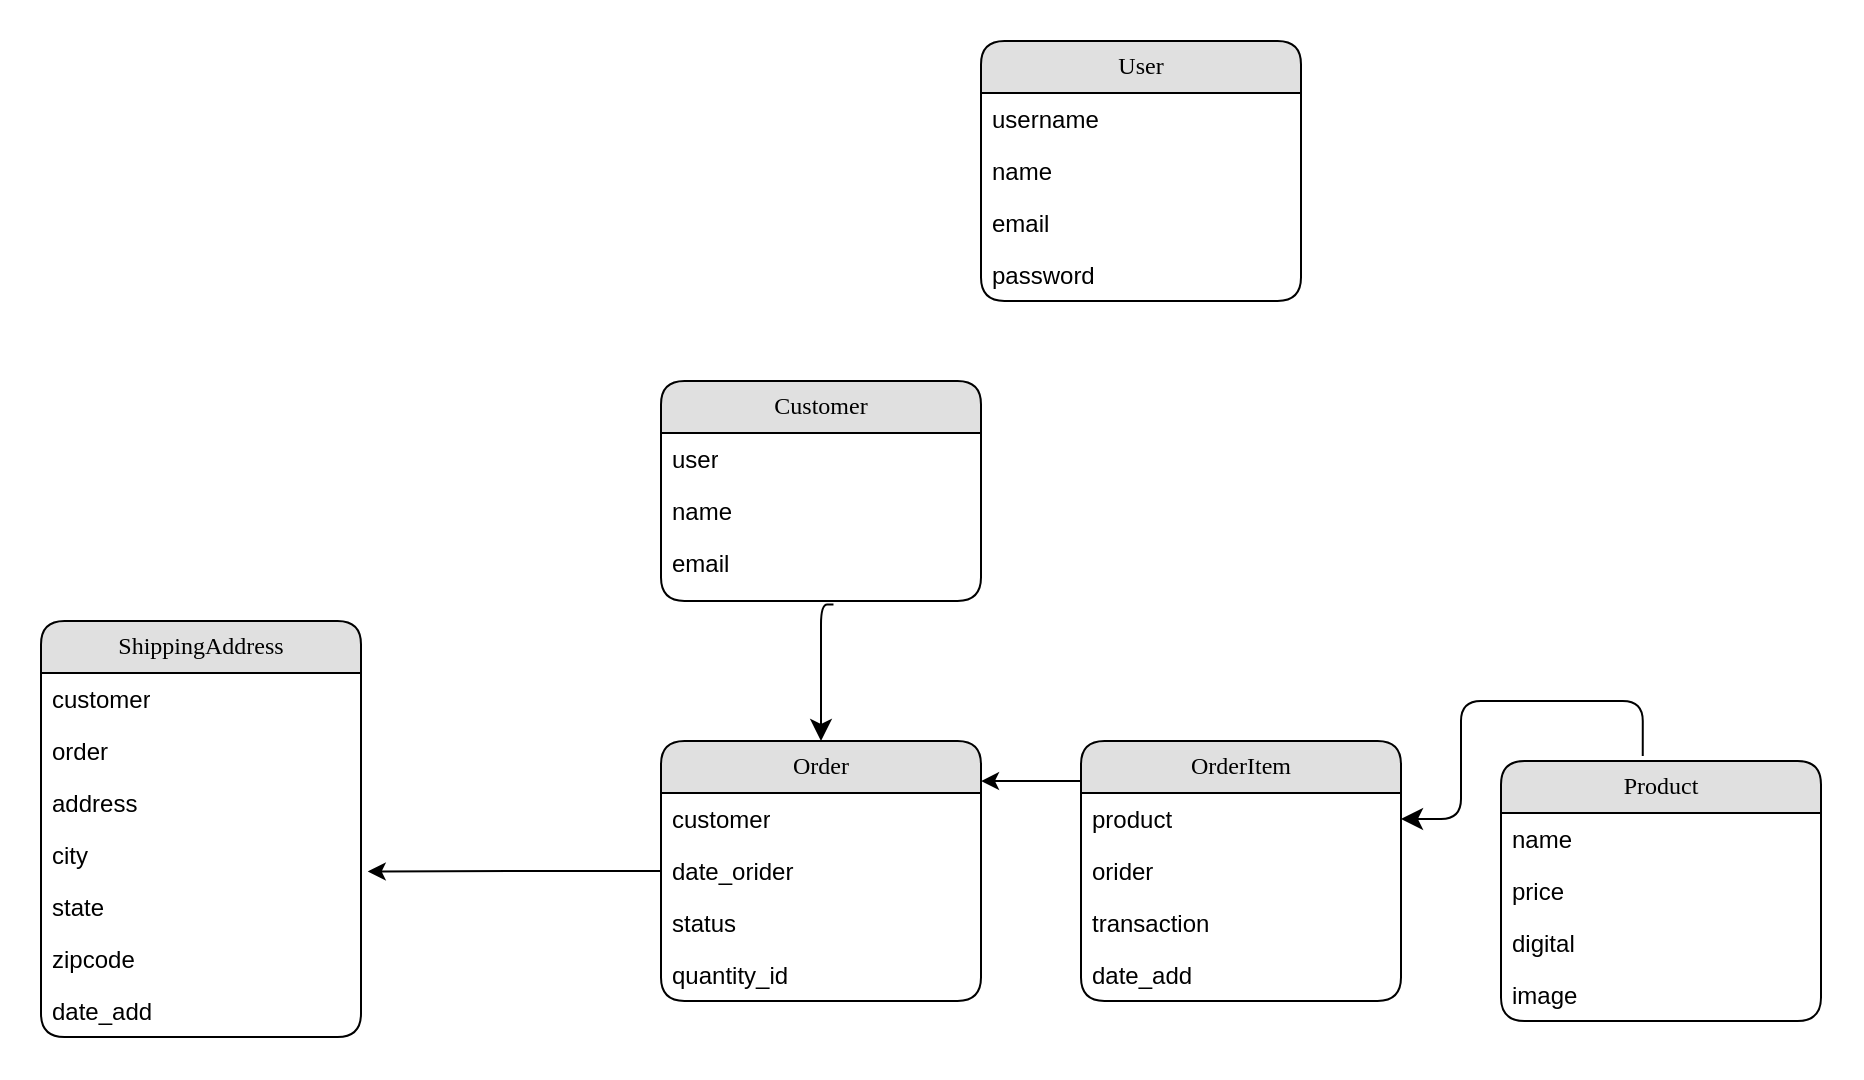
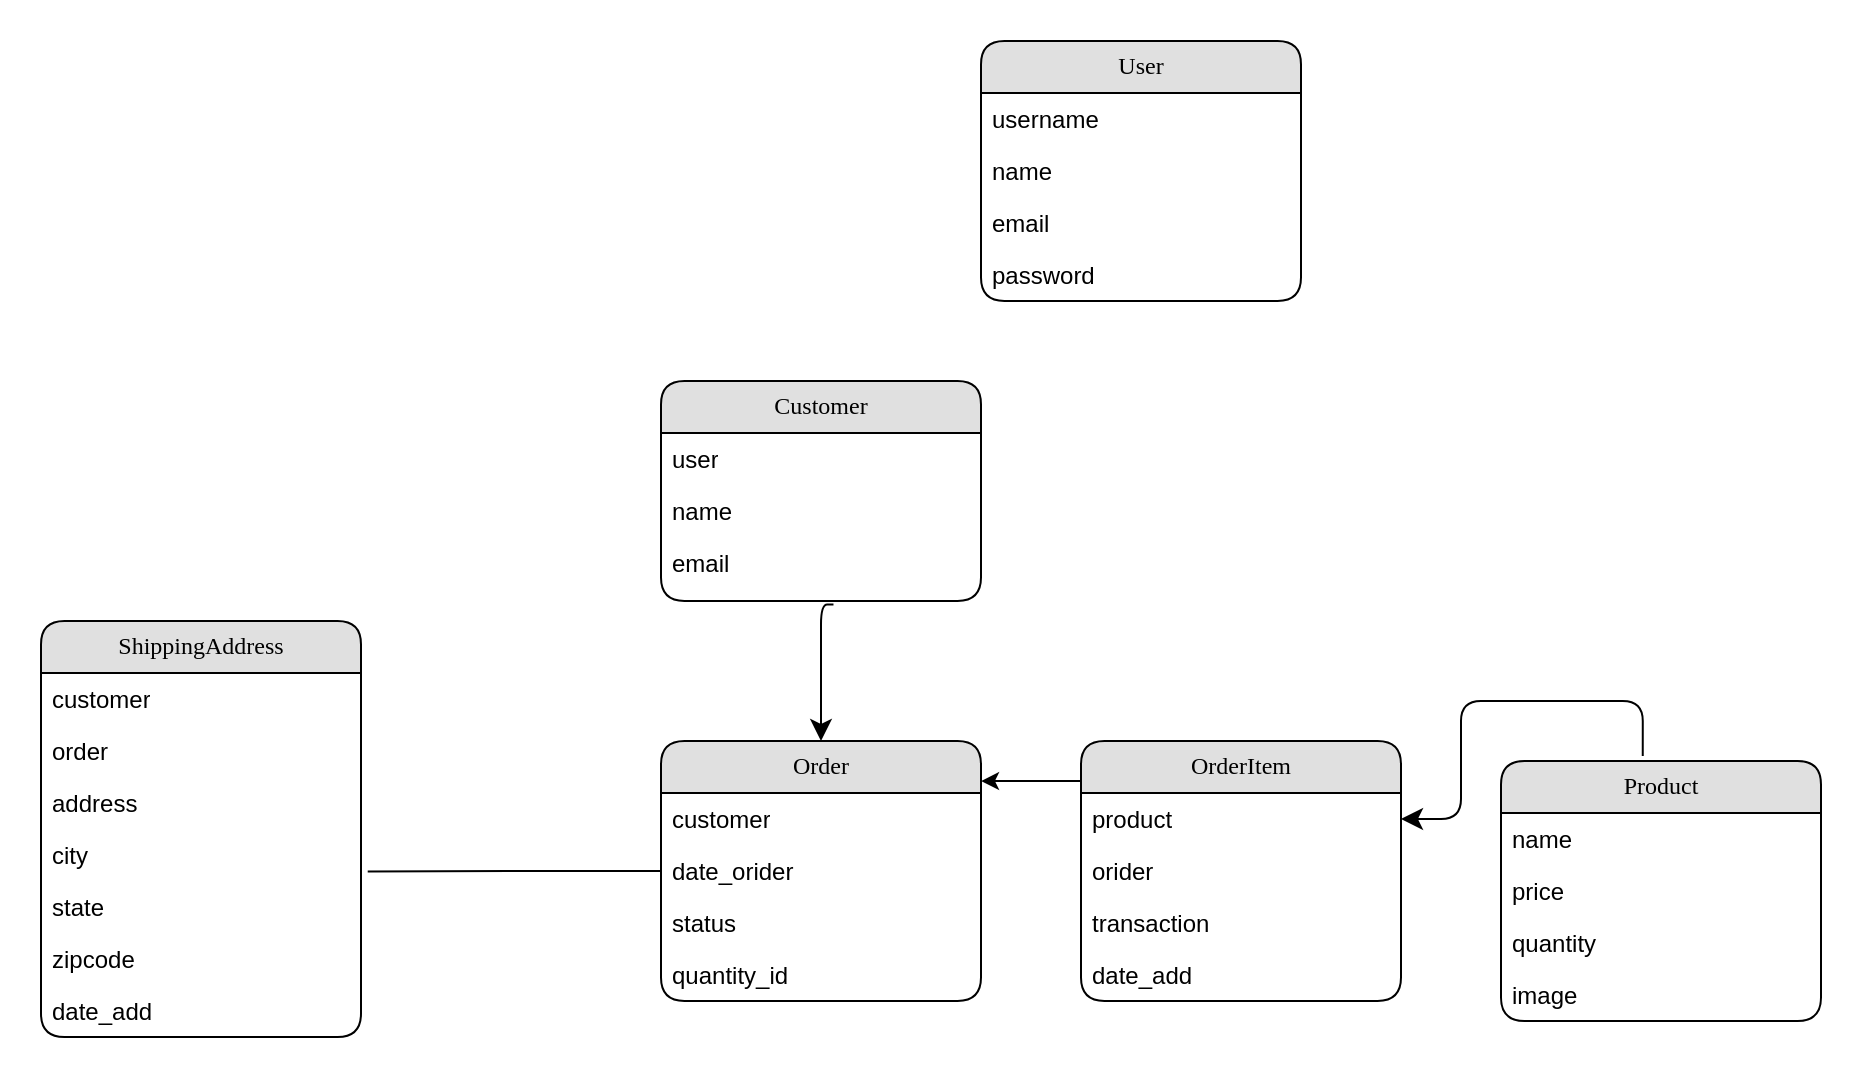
  <mxCell id="0" />
  <mxCell id="1" parent="0" />
  <mxCell id="2" style="edgeStyle=orthogonalEdgeStyle;html=1;labelBackgroundColor=none;startFill=0;startSize=8;endFill=1;endSize=8;fontFamily=Verdana;fontSize=12;entryX=0.5;entryY=0;entryDx=0;entryDy=0;exitX=0.539;exitY=1.053;exitDx=0;exitDy=0;exitPerimeter=0;" parent="1" source="37" target="4" edge="1"><mxGeometry relative="1" as="geometry"><mxPoint x="320" y="240" as="sourcePoint" /><mxPoint x="320" y="439" as="targetPoint" /><Array as="points"><mxPoint x="410" y="302" /></Array></mxGeometry></mxCell>
  <mxCell id="3" style="edgeStyle=orthogonalEdgeStyle;html=1;labelBackgroundColor=none;startFill=0;startSize=8;endFill=1;endSize=8;fontFamily=Verdana;fontSize=12;entryX=1;entryY=0.5;entryDx=0;entryDy=0;exitX=0.443;exitY=-0.019;exitDx=0;exitDy=0;exitPerimeter=0;" edge="1" parent="1" source="14" target="10"><mxGeometry relative="1" as="geometry"><mxPoint x="820" y="370" as="sourcePoint" /><mxPoint x="720" y="438.94" as="targetPoint" /><Array as="points"><mxPoint x="821" y="350" /><mxPoint x="730" y="350" /><mxPoint x="730" y="409" /></Array></mxGeometry></mxCell>
  <mxCell id="4" value="Order" style="swimlane;html=1;fontStyle=0;childLayout=stackLayout;horizontal=1;startSize=26;fillColor=#e0e0e0;horizontalStack=0;resizeParent=1;resizeLast=0;collapsible=1;marginBottom=0;swimlaneFillColor=#ffffff;align=center;rounded=1;shadow=0;comic=0;labelBackgroundColor=none;strokeWidth=1;fontFamily=Verdana;fontSize=12" vertex="1" parent="1"><mxGeometry x="330" y="370" width="160" height="130" as="geometry" /></mxCell>
  <mxCell id="5" value="customer" style="text;html=1;strokeColor=none;fillColor=none;spacingLeft=4;spacingRight=4;whiteSpace=wrap;overflow=hidden;rotatable=0;points=[[0,0.5],[1,0.5]];portConstraint=eastwest;" vertex="1" parent="4"><mxGeometry y="26" width="160" height="26" as="geometry" /></mxCell>
  <mxCell id="6" value="date_orider" style="text;html=1;strokeColor=none;fillColor=none;spacingLeft=4;spacingRight=4;whiteSpace=wrap;overflow=hidden;rotatable=0;points=[[0,0.5],[1,0.5]];portConstraint=eastwest;" vertex="1" parent="4"><mxGeometry y="52" width="160" height="26" as="geometry" /></mxCell>
  <mxCell id="7" value="status" style="text;html=1;strokeColor=none;fillColor=none;spacingLeft=4;spacingRight=4;whiteSpace=wrap;overflow=hidden;rotatable=0;points=[[0,0.5],[1,0.5]];portConstraint=eastwest;" vertex="1" parent="4"><mxGeometry y="78" width="160" height="26" as="geometry" /></mxCell>
  <mxCell id="8" value="quantity_id" style="text;html=1;strokeColor=none;fillColor=none;spacingLeft=4;spacingRight=4;whiteSpace=wrap;overflow=hidden;rotatable=0;points=[[0,0.5],[1,0.5]];portConstraint=eastwest;" vertex="1" parent="4"><mxGeometry y="104" width="160" height="26" as="geometry" /></mxCell>
  <mxCell id="9" value="OrderItem" style="swimlane;html=1;fontStyle=0;childLayout=stackLayout;horizontal=1;startSize=26;fillColor=#e0e0e0;horizontalStack=0;resizeParent=1;resizeLast=0;collapsible=1;marginBottom=0;swimlaneFillColor=#ffffff;align=center;rounded=1;shadow=0;comic=0;labelBackgroundColor=none;strokeWidth=1;fontFamily=Verdana;fontSize=12" vertex="1" parent="1"><mxGeometry x="540" y="370" width="160" height="130" as="geometry" /></mxCell>
  <mxCell id="10" value="product" style="text;html=1;strokeColor=none;fillColor=none;spacingLeft=4;spacingRight=4;whiteSpace=wrap;overflow=hidden;rotatable=0;points=[[0,0.5],[1,0.5]];portConstraint=eastwest;" vertex="1" parent="9"><mxGeometry y="26" width="160" height="26" as="geometry" /></mxCell>
  <mxCell id="11" value="orider" style="text;html=1;strokeColor=none;fillColor=none;spacingLeft=4;spacingRight=4;whiteSpace=wrap;overflow=hidden;rotatable=0;points=[[0,0.5],[1,0.5]];portConstraint=eastwest;" vertex="1" parent="9"><mxGeometry y="52" width="160" height="26" as="geometry" /></mxCell>
  <mxCell id="12" value="transaction" style="text;html=1;strokeColor=none;fillColor=none;spacingLeft=4;spacingRight=4;whiteSpace=wrap;overflow=hidden;rotatable=0;points=[[0,0.5],[1,0.5]];portConstraint=eastwest;" vertex="1" parent="9"><mxGeometry y="78" width="160" height="26" as="geometry" /></mxCell>
  <mxCell id="13" value="date_add" style="text;html=1;strokeColor=none;fillColor=none;spacingLeft=4;spacingRight=4;whiteSpace=wrap;overflow=hidden;rotatable=0;points=[[0,0.5],[1,0.5]];portConstraint=eastwest;" vertex="1" parent="9"><mxGeometry y="104" width="160" height="26" as="geometry" /></mxCell>
  <mxCell id="14" value="Product" style="swimlane;html=1;fontStyle=0;childLayout=stackLayout;horizontal=1;startSize=26;fillColor=#e0e0e0;horizontalStack=0;resizeParent=1;resizeLast=0;collapsible=1;marginBottom=0;swimlaneFillColor=#ffffff;align=center;rounded=1;shadow=0;comic=0;labelBackgroundColor=none;strokeWidth=1;fontFamily=Verdana;fontSize=12" vertex="1" parent="1"><mxGeometry x="750" y="380" width="160" height="130" as="geometry" /></mxCell>
  <mxCell id="15" value="name" style="text;html=1;strokeColor=none;fillColor=none;spacingLeft=4;spacingRight=4;whiteSpace=wrap;overflow=hidden;rotatable=0;points=[[0,0.5],[1,0.5]];portConstraint=eastwest;" vertex="1" parent="14"><mxGeometry y="26" width="160" height="26" as="geometry" /></mxCell>
  <mxCell id="16" value="price" style="text;html=1;strokeColor=none;fillColor=none;spacingLeft=4;spacingRight=4;whiteSpace=wrap;overflow=hidden;rotatable=0;points=[[0,0.5],[1,0.5]];portConstraint=eastwest;" vertex="1" parent="14"><mxGeometry y="52" width="160" height="26" as="geometry" /></mxCell>
- <mxCell id="17" value="digital" style="text;html=1;strokeColor=none;fillColor=none;spacingLeft=4;spacingRight=4;whiteSpace=wrap;overflow=hidden;rotatable=0;points=[[0,0.5],[1,0.5]];portConstraint=eastwest;" vertex="1" parent="14"><mxGeometry y="78" width="160" height="26" as="geometry" /></mxCell>
+ <mxCell id="17" value="quantity" style="text;html=1;strokeColor=none;fillColor=none;spacingLeft=4;spacingRight=4;whiteSpace=wrap;overflow=hidden;rotatable=0;points=[[0,0.5],[1,0.5]];portConstraint=eastwest;" vertex="1" parent="14"><mxGeometry y="78" width="160" height="26" as="geometry" /></mxCell>
  <mxCell id="18" value="image" style="text;html=1;strokeColor=none;fillColor=none;spacingLeft=4;spacingRight=4;whiteSpace=wrap;overflow=hidden;rotatable=0;points=[[0,0.5],[1,0.5]];portConstraint=eastwest;" vertex="1" parent="14"><mxGeometry y="104" width="160" height="26" as="geometry" /></mxCell>
  <mxCell id="19" value="" style="edgeStyle=orthogonalEdgeStyle;rounded=0;orthogonalLoop=1;jettySize=auto;html=1;exitX=0;exitY=0.154;exitDx=0;exitDy=0;exitPerimeter=0;entryX=1;entryY=0.154;entryDx=0;entryDy=0;entryPerimeter=0;" edge="1" parent="1" source="9" target="4"><mxGeometry relative="1" as="geometry" /></mxCell>
  <mxCell id="20" value="User" style="swimlane;html=1;fontStyle=0;childLayout=stackLayout;horizontal=1;startSize=26;fillColor=#e0e0e0;horizontalStack=0;resizeParent=1;resizeLast=0;collapsible=1;marginBottom=0;swimlaneFillColor=#ffffff;align=center;rounded=1;shadow=0;comic=0;labelBackgroundColor=none;strokeWidth=1;fontFamily=Verdana;fontSize=12" parent="1" vertex="1"><mxGeometry x="490" y="20" width="160" height="130" as="geometry" /></mxCell>
  <mxCell id="21" value="username" style="text;html=1;strokeColor=none;fillColor=none;spacingLeft=4;spacingRight=4;whiteSpace=wrap;overflow=hidden;rotatable=0;points=[[0,0.5],[1,0.5]];portConstraint=eastwest;" parent="20" vertex="1"><mxGeometry y="26" width="160" height="26" as="geometry" /></mxCell>
  <mxCell id="22" value="name" style="text;html=1;strokeColor=none;fillColor=none;spacingLeft=4;spacingRight=4;whiteSpace=wrap;overflow=hidden;rotatable=0;points=[[0,0.5],[1,0.5]];portConstraint=eastwest;" parent="20" vertex="1"><mxGeometry y="52" width="160" height="26" as="geometry" /></mxCell>
  <mxCell id="23" value="email" style="text;html=1;strokeColor=none;fillColor=none;spacingLeft=4;spacingRight=4;whiteSpace=wrap;overflow=hidden;rotatable=0;points=[[0,0.5],[1,0.5]];portConstraint=eastwest;" vertex="1" parent="20"><mxGeometry y="78" width="160" height="26" as="geometry" /></mxCell>
  <mxCell id="24" value="password" style="text;html=1;strokeColor=none;fillColor=none;spacingLeft=4;spacingRight=4;whiteSpace=wrap;overflow=hidden;rotatable=0;points=[[0,0.5],[1,0.5]];portConstraint=eastwest;" parent="20" vertex="1"><mxGeometry y="104" width="160" height="26" as="geometry" /></mxCell>
  <mxCell id="25" value="ShippingAddress" style="swimlane;html=1;fontStyle=0;childLayout=stackLayout;horizontal=1;startSize=26;fillColor=#e0e0e0;horizontalStack=0;resizeParent=1;resizeLast=0;collapsible=1;marginBottom=0;swimlaneFillColor=#ffffff;align=center;rounded=1;shadow=0;comic=0;labelBackgroundColor=none;strokeWidth=1;fontFamily=Verdana;fontSize=12" vertex="1" parent="1"><mxGeometry x="20" y="310" width="160" height="208" as="geometry" /></mxCell>
  <mxCell id="26" value="customer" style="text;html=1;strokeColor=none;fillColor=none;spacingLeft=4;spacingRight=4;whiteSpace=wrap;overflow=hidden;rotatable=0;points=[[0,0.5],[1,0.5]];portConstraint=eastwest;" vertex="1" parent="25"><mxGeometry y="26" width="160" height="26" as="geometry" /></mxCell>
  <mxCell id="27" value="order" style="text;html=1;strokeColor=none;fillColor=none;spacingLeft=4;spacingRight=4;whiteSpace=wrap;overflow=hidden;rotatable=0;points=[[0,0.5],[1,0.5]];portConstraint=eastwest;" vertex="1" parent="25"><mxGeometry y="52" width="160" height="26" as="geometry" /></mxCell>
  <mxCell id="28" value="address" style="text;html=1;strokeColor=none;fillColor=none;spacingLeft=4;spacingRight=4;whiteSpace=wrap;overflow=hidden;rotatable=0;points=[[0,0.5],[1,0.5]];portConstraint=eastwest;" vertex="1" parent="25"><mxGeometry y="78" width="160" height="26" as="geometry" /></mxCell>
  <mxCell id="29" value="city" style="text;html=1;strokeColor=none;fillColor=none;spacingLeft=4;spacingRight=4;whiteSpace=wrap;overflow=hidden;rotatable=0;points=[[0,0.5],[1,0.5]];portConstraint=eastwest;" vertex="1" parent="25"><mxGeometry y="104" width="160" height="26" as="geometry" /></mxCell>
  <mxCell id="30" value="state" style="text;html=1;strokeColor=none;fillColor=none;spacingLeft=4;spacingRight=4;whiteSpace=wrap;overflow=hidden;rotatable=0;points=[[0,0.5],[1,0.5]];portConstraint=eastwest;" vertex="1" parent="25"><mxGeometry y="130" width="160" height="26" as="geometry" /></mxCell>
  <mxCell id="31" value="zipcode" style="text;html=1;strokeColor=none;fillColor=none;spacingLeft=4;spacingRight=4;whiteSpace=wrap;overflow=hidden;rotatable=0;points=[[0,0.5],[1,0.5]];portConstraint=eastwest;" vertex="1" parent="25"><mxGeometry y="156" width="160" height="26" as="geometry" /></mxCell>
  <mxCell id="32" value="date_add" style="text;html=1;strokeColor=none;fillColor=none;spacingLeft=4;spacingRight=4;whiteSpace=wrap;overflow=hidden;rotatable=0;points=[[0,0.5],[1,0.5]];portConstraint=eastwest;" vertex="1" parent="25"><mxGeometry y="182" width="160" height="26" as="geometry" /></mxCell>
- <mxCell id="33" style="edgeStyle=orthogonalEdgeStyle;rounded=0;orthogonalLoop=1;jettySize=auto;html=1;exitX=0;exitY=0.5;exitDx=0;exitDy=0;entryX=1.021;entryY=0.817;entryDx=0;entryDy=0;entryPerimeter=0;" edge="1" parent="1" source="6" target="29"><mxGeometry relative="1" as="geometry" /></mxCell>
+ <mxCell id="33" style="edgeStyle=orthogonalEdgeStyle;rounded=0;orthogonalLoop=1;jettySize=auto;html=1;exitX=0;exitY=0.5;exitDx=0;exitDy=0;entryX=1.021;entryY=0.817;entryDx=0;entryDy=0;entryPerimeter=0;endArrow=none;" edge="1" parent="1" source="6" target="29"><mxGeometry relative="1" as="geometry" /></mxCell>
  <mxCell id="34" value="Customer" style="swimlane;html=1;fontStyle=0;childLayout=stackLayout;horizontal=1;startSize=26;fillColor=#e0e0e0;horizontalStack=0;resizeParent=1;resizeLast=0;collapsible=1;marginBottom=0;swimlaneFillColor=#ffffff;align=center;rounded=1;shadow=0;comic=0;labelBackgroundColor=none;strokeWidth=1;fontFamily=Verdana;fontSize=12" parent="1" vertex="1"><mxGeometry x="330" y="190" width="160" height="110" as="geometry" /></mxCell>
  <mxCell id="35" value="user" style="text;html=1;strokeColor=none;fillColor=none;spacingLeft=4;spacingRight=4;whiteSpace=wrap;overflow=hidden;rotatable=0;points=[[0,0.5],[1,0.5]];portConstraint=eastwest;" parent="34" vertex="1"><mxGeometry y="26" width="160" height="26" as="geometry" /></mxCell>
  <mxCell id="36" value="name" style="text;html=1;strokeColor=none;fillColor=none;spacingLeft=4;spacingRight=4;whiteSpace=wrap;overflow=hidden;rotatable=0;points=[[0,0.5],[1,0.5]];portConstraint=eastwest;" parent="34" vertex="1"><mxGeometry y="52" width="160" height="26" as="geometry" /></mxCell>
  <mxCell id="37" value="email&lt;br&gt;" style="text;html=1;strokeColor=none;fillColor=none;spacingLeft=4;spacingRight=4;whiteSpace=wrap;overflow=hidden;rotatable=0;points=[[0,0.5],[1,0.5]];portConstraint=eastwest;" parent="34" vertex="1"><mxGeometry y="78" width="160" height="32" as="geometry" /></mxCell>
